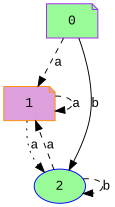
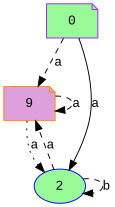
  digraph {
    fontname="Liberation Mono"
    node [fillcolor=palegreen fontname="Liberation Mono" shape=note style=filled]
    edge [fontname="Liberation Mono" style=dashed]
    n1 [color=purple label=0]
-   n2 [color=darkorange fillcolor=plum label=1]
+   n2 [color=darkorange fillcolor=plum label=9]
    n3 [color=blue label=2 shape=ellipse]
    n1 -> n2 [label=a]
-   n1 -> n3 [label=b style=solid]
+   n1 -> n3 [label=a style=solid]
    n2 -> n2 [label=a]
    n2 -> n3 [label=a style=dotted]
    n3 -> n2 [label=a]
    n3 -> n3 [label=b]
  }
